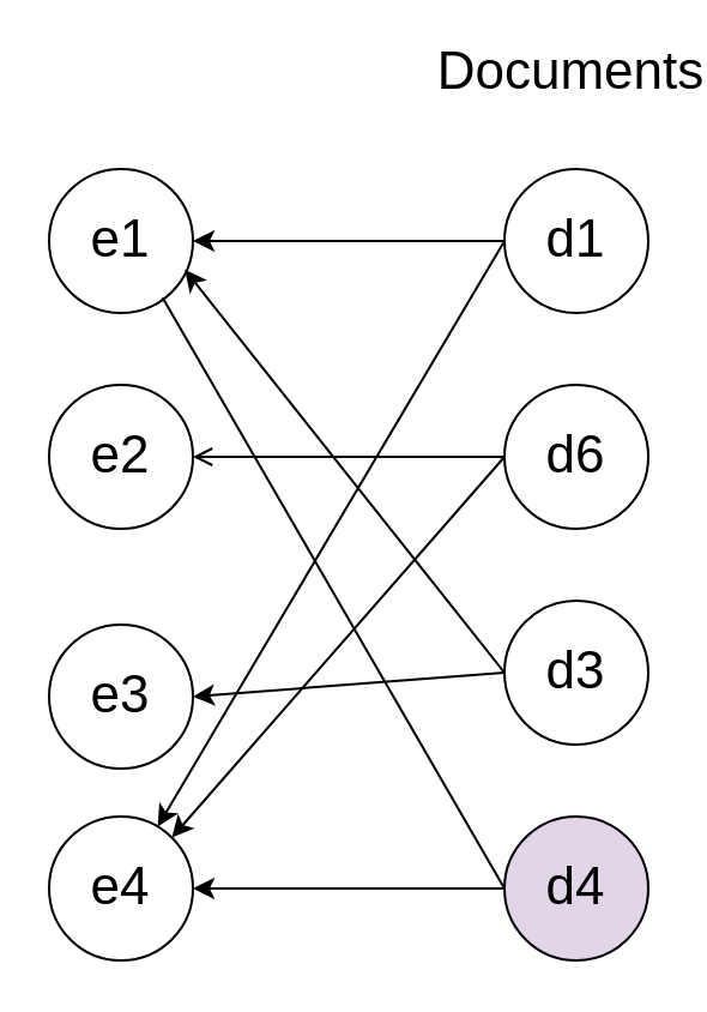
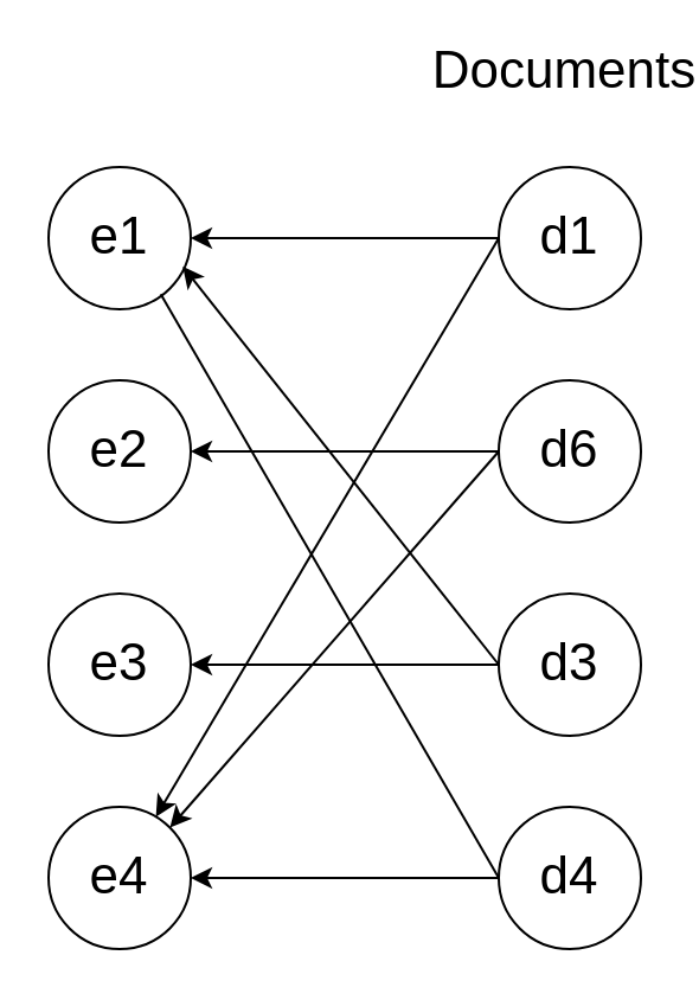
  <mxCell id="0" />
  <mxCell id="1" parent="0" />
  <mxCell id="2" value="e1" style="ellipse;whiteSpace=wrap;html=1;fontSize=22;" vertex="1" parent="1"><mxGeometry x="20" y="70" width="60" height="60" as="geometry" /></mxCell>
  <mxCell id="3" value="e2" style="ellipse;whiteSpace=wrap;html=1;fontSize=22;" vertex="1" parent="1"><mxGeometry x="20" y="160" width="60" height="60" as="geometry" /></mxCell>
- <mxCell id="4" value="e3" style="ellipse;whiteSpace=wrap;html=1;fontSize=22;" vertex="1" parent="1"><mxGeometry x="20" y="260" width="60" height="60" as="geometry" /></mxCell>
+ <mxCell id="4" value="e3" style="ellipse;whiteSpace=wrap;html=1;fontSize=22;" vertex="1" parent="1"><mxGeometry x="20" y="250" width="60" height="60" as="geometry" /></mxCell>
  <mxCell id="5" value="e4" style="ellipse;whiteSpace=wrap;html=1;fontSize=22;" vertex="1" parent="1"><mxGeometry x="20" y="340" width="60" height="60" as="geometry" /></mxCell>
  <mxCell id="6" value="d1" style="ellipse;whiteSpace=wrap;html=1;fontSize=22;" vertex="1" parent="1"><mxGeometry x="210" y="70" width="60" height="60" as="geometry" /></mxCell>
  <mxCell id="7" value="d6" style="ellipse;whiteSpace=wrap;html=1;fontSize=22;" vertex="1" parent="1"><mxGeometry x="210" y="160" width="60" height="60" as="geometry" /></mxCell>
  <mxCell id="8" value="d3" style="ellipse;whiteSpace=wrap;html=1;fontSize=22;" vertex="1" parent="1"><mxGeometry x="210" y="250" width="60" height="60" as="geometry" /></mxCell>
- <mxCell id="9" value="d4" style="ellipse;whiteSpace=wrap;html=1;fontSize=22;fillColor=#e1d5e7;" vertex="1" parent="1"><mxGeometry x="210" y="340" width="60" height="60" as="geometry" /></mxCell>
+ <mxCell id="9" value="d4" style="ellipse;whiteSpace=wrap;html=1;fontSize=22;" vertex="1" parent="1"><mxGeometry x="210" y="340" width="60" height="60" as="geometry" /></mxCell>
  <mxCell id="10" value="" style="endArrow=classic;html=1;exitX=0;exitY=0.5;exitDx=0;exitDy=0;entryX=1;entryY=0.5;entryDx=0;entryDy=0;" edge="1" parent="1" source="6" target="2"><mxGeometry width="50" height="50" relative="1" as="geometry"><mxPoint x="230" y="330" as="sourcePoint" /><mxPoint x="280" y="280" as="targetPoint" /></mxGeometry></mxCell>
  <mxCell id="11" value="" style="endArrow=classic;html=1;exitX=0;exitY=0.5;exitDx=0;exitDy=0;" edge="1" parent="1" source="6" target="5"><mxGeometry width="50" height="50" relative="1" as="geometry"><mxPoint x="220" y="110" as="sourcePoint" /><mxPoint x="90" y="110" as="targetPoint" /></mxGeometry></mxCell>
- <mxCell id="12" value="" style="endArrow=open;html=1;exitX=0;exitY=0.5;exitDx=0;exitDy=0;entryX=1;entryY=0.5;entryDx=0;entryDy=0;" edge="1" parent="1" source="7" target="3"><mxGeometry width="50" height="50" relative="1" as="geometry"><mxPoint x="220" y="110" as="sourcePoint" /><mxPoint x="90" y="200" as="targetPoint" /></mxGeometry></mxCell>
+ <mxCell id="12" value="" style="endArrow=classic;html=1;exitX=0;exitY=0.5;exitDx=0;exitDy=0;entryX=1;entryY=0.5;entryDx=0;entryDy=0;" edge="1" parent="1" source="7" target="3"><mxGeometry width="50" height="50" relative="1" as="geometry"><mxPoint x="220" y="110" as="sourcePoint" /><mxPoint x="90" y="200" as="targetPoint" /></mxGeometry></mxCell>
  <mxCell id="13" value="" style="endArrow=classic;html=1;exitX=0;exitY=0.5;exitDx=0;exitDy=0;entryX=1;entryY=0;entryDx=0;entryDy=0;" edge="1" parent="1" source="7" target="5"><mxGeometry width="50" height="50" relative="1" as="geometry"><mxPoint x="220" y="200" as="sourcePoint" /><mxPoint x="90" y="200" as="targetPoint" /></mxGeometry></mxCell>
  <mxCell id="14" value="" style="endArrow=classic;html=1;exitX=0;exitY=0.5;exitDx=0;exitDy=0;entryX=0.944;entryY=0.7;entryDx=0;entryDy=0;entryPerimeter=0;" edge="1" parent="1" source="8" target="2"><mxGeometry width="50" height="50" relative="1" as="geometry"><mxPoint x="220" y="200" as="sourcePoint" /><mxPoint x="100" y="113" as="targetPoint" /></mxGeometry></mxCell>
  <mxCell id="15" value="" style="endArrow=classic;html=1;entryX=1;entryY=0.5;entryDx=0;entryDy=0;exitX=0;exitY=0.5;exitDx=0;exitDy=0;" edge="1" parent="1" source="8" target="4"><mxGeometry width="50" height="50" relative="1" as="geometry"><mxPoint x="190" y="310" as="sourcePoint" /><mxPoint x="81.213" y="131.213" as="targetPoint" /></mxGeometry></mxCell>
  <mxCell id="16" value="" style="endArrow=none;html=1;entryX=0.789;entryY=0.894;entryDx=0;entryDy=0;exitX=0;exitY=0.5;exitDx=0;exitDy=0;entryPerimeter=0;" edge="1" parent="1" source="9" target="2"><mxGeometry width="50" height="50" relative="1" as="geometry"><mxPoint x="220" y="290" as="sourcePoint" /><mxPoint x="90" y="290" as="targetPoint" /></mxGeometry></mxCell>
  <mxCell id="17" value="" style="endArrow=classic;html=1;entryX=1;entryY=0.5;entryDx=0;entryDy=0;exitX=0;exitY=0.5;exitDx=0;exitDy=0;" edge="1" parent="1" source="9" target="5"><mxGeometry width="50" height="50" relative="1" as="geometry"><mxPoint x="200" y="390" as="sourcePoint" /><mxPoint x="77.34" y="133.64" as="targetPoint" /></mxGeometry></mxCell>
  <mxCell id="18" value="Documents" style="text;html=1;strokeColor=none;fillColor=none;align=center;verticalAlign=middle;whiteSpace=wrap;rounded=0;fontSize=22;" vertex="1" parent="1"><mxGeometry x="218" y="20" width="40" height="20" as="geometry" /></mxCell>
